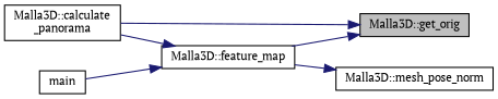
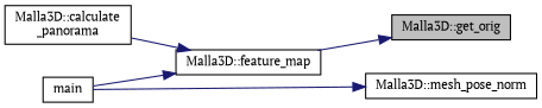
  digraph {
    fontname="PT Serif"
    rankdir=RL
    node [color=black fillcolor=white fontname="PT Serif" fontsize=10 shape=record style=filled]
    edge [color=midnightblue dir=back fontname="PT Serif" fontsize=10 labelfontname=Helvetica labelfontsize=10 style=solid]
    n1 [fillcolor=grey75 fontcolor=black height=0.2 label="Malla3D::get_orig" width=0.4]
    n2 [height=0.2 label="Malla3D::calculate\l_panorama" width=0.4]
    n3 [height=0.2 label="Malla3D::feature_map" width=0.4]
    n4 [height=0.2 label=main width=0.4]
    n5 [height=0.2 label="Malla3D::mesh_pose_norm" width=0.4]
-   n1 -> n2
    n1 -> n3
    n3 -> n2
    n3 -> n4
-   n5 -> n3
+   n5 -> n4
  }
